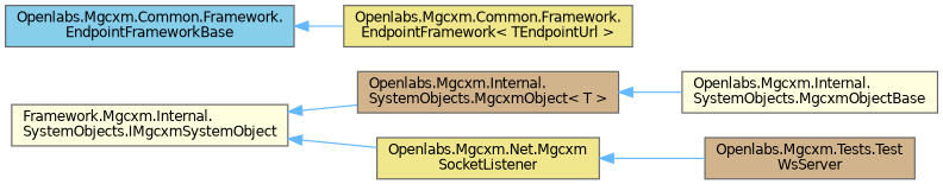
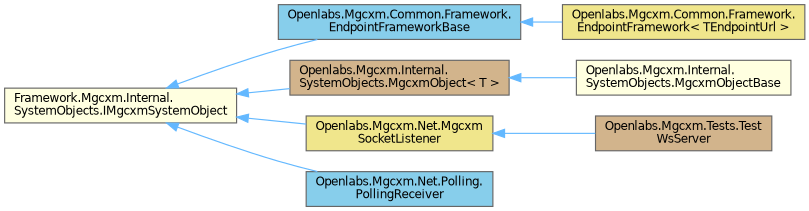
  digraph {
    rankdir=LR
    node [color=grey40 fillcolor=lightyellow fontname=Helvetica fontsize=10 shape=box style=filled]
    edge [color=steelblue1 dir=back fontname=Helvetica fontsize=10 labelfontname=Helvetica labelfontsize=10 style=solid]
    n1 [height=0.2 label="Framework.Mgcxm.Internal.\lSystemObjects.IMgcxmSystemObject" width=0.4]
    n2 [fillcolor=skyblue height=0.2 label="Openlabs.Mgcxm.Common.Framework.\lEndpointFrameworkBase" width=0.4]
    n3 [fillcolor=tan height=0.2 label="Openlabs.Mgcxm.Internal.\lSystemObjects.MgcxmObject\< T \>" width=0.4]
    n4 [fillcolor=khaki height=0.2 label="Openlabs.Mgcxm.Net.Mgcxm\lSocketListener" width=0.4]
+   n5 [fillcolor=skyblue height=0.2 label="Openlabs.Mgcxm.Net.Polling.\lPollingReceiver" width=0.4]
    n6 [fillcolor=khaki height=0.2 label="Openlabs.Mgcxm.Common.Framework.\lEndpointFramework\< TEndpointUrl \>" width=0.4]
    n7 [height=0.2 label="Openlabs.Mgcxm.Internal.\lSystemObjects.MgcxmObjectBase" width=0.4]
    n8 [fillcolor=tan height=0.2 label="Openlabs.Mgcxm.Tests.Test\lWsServer" width=0.4]
+   n1 -> n2
    n1 -> n3
    n1 -> n4
+   n1 -> n5
    n2 -> n6
    n3 -> n7
    n4 -> n8
  }
